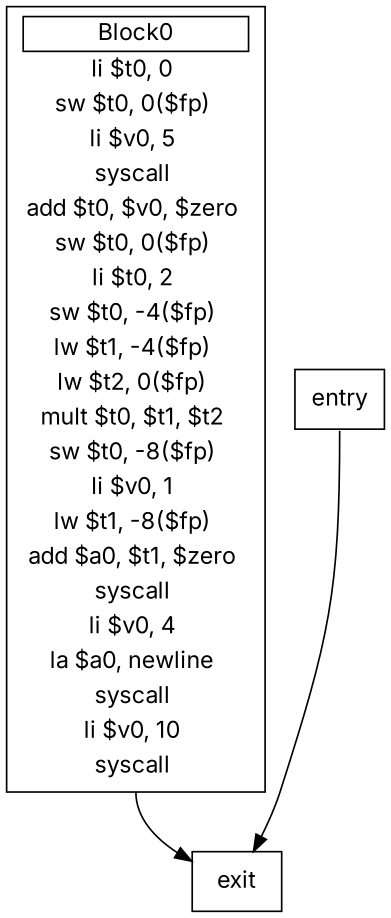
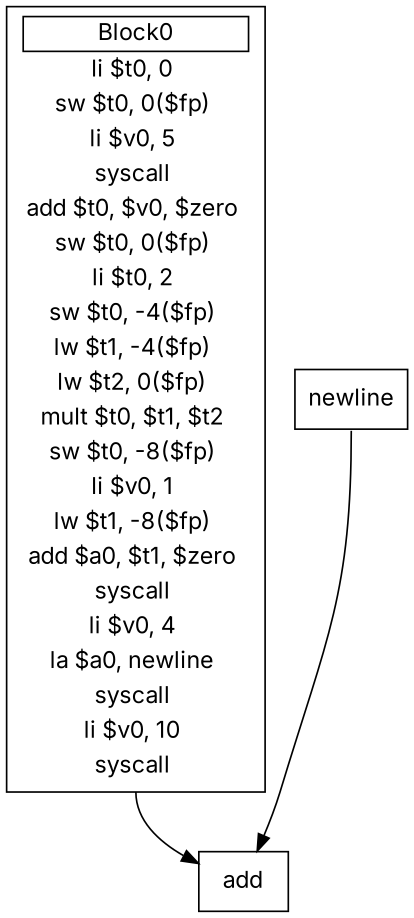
  digraph {
    color="/x11/white"
    fontname=Inter
    node [fontname=Inter shape=box]
    edge [fontname=Inter tailport=s]
    n1 [label=<<TABLE ALIGN="LEFT" border="0">    <TR><TD border="1" colspan="3">Block0</TD></TR>    <TR><TD>li $t0, 0</TD></TR>    <TR><TD>sw $t0, 0($fp)</TD></TR>    <TR><TD>li $v0, 5</TD></TR>    <TR><TD>syscall</TD></TR>    <TR><TD>add $t0, $v0, $zero</TD></TR>    <TR><TD>sw $t0, 0($fp)</TD></TR>    <TR><TD>li $t0, 2</TD></TR>    <TR><TD>sw $t0, -4($fp)</TD></TR>    <TR><TD>lw $t1, -4($fp)</TD></TR>    <TR><TD>lw $t2, 0($fp)</TD></TR>    <TR><TD>mult $t0, $t1, $t2</TD></TR>    <TR><TD>sw $t0, -8($fp)</TD></TR>    <TR><TD>li $v0, 1</TD></TR>    <TR><TD>lw $t1, -8($fp)</TD></TR>    <TR><TD>add $a0, $t1, $zero</TD></TR>    <TR><TD>syscall</TD></TR>    <TR><TD>li $v0, 4</TD></TR>    <TR><TD>la $a0, newline</TD></TR>    <TR><TD>syscall</TD></TR>    <TR><TD>li $v0, 10</TD></TR>    <TR><TD>syscall</TD></TR>    </TABLE> >]
-   exit
-   entry
+   exit [label=add]
+   entry [label=newline]
    n1 -> exit
    entry -> exit
  }
